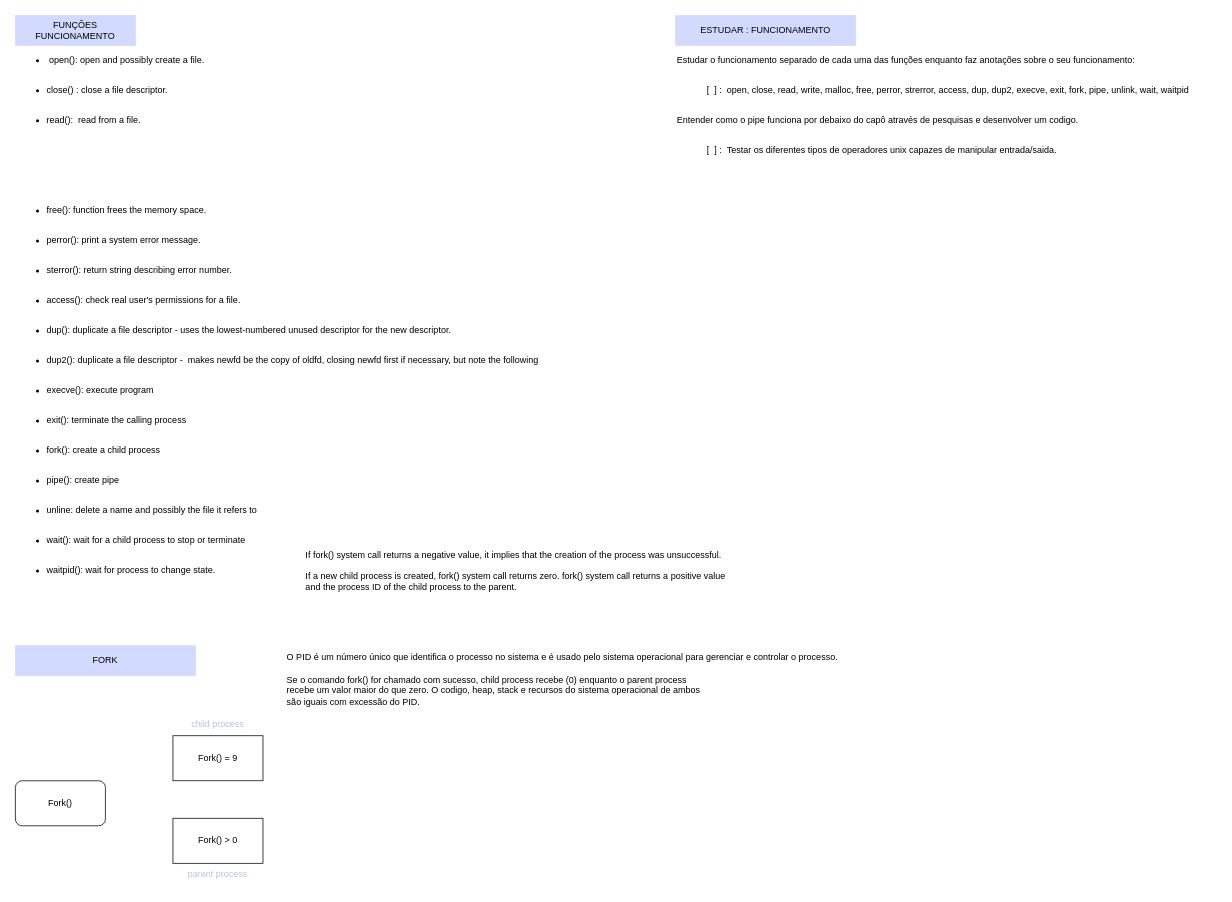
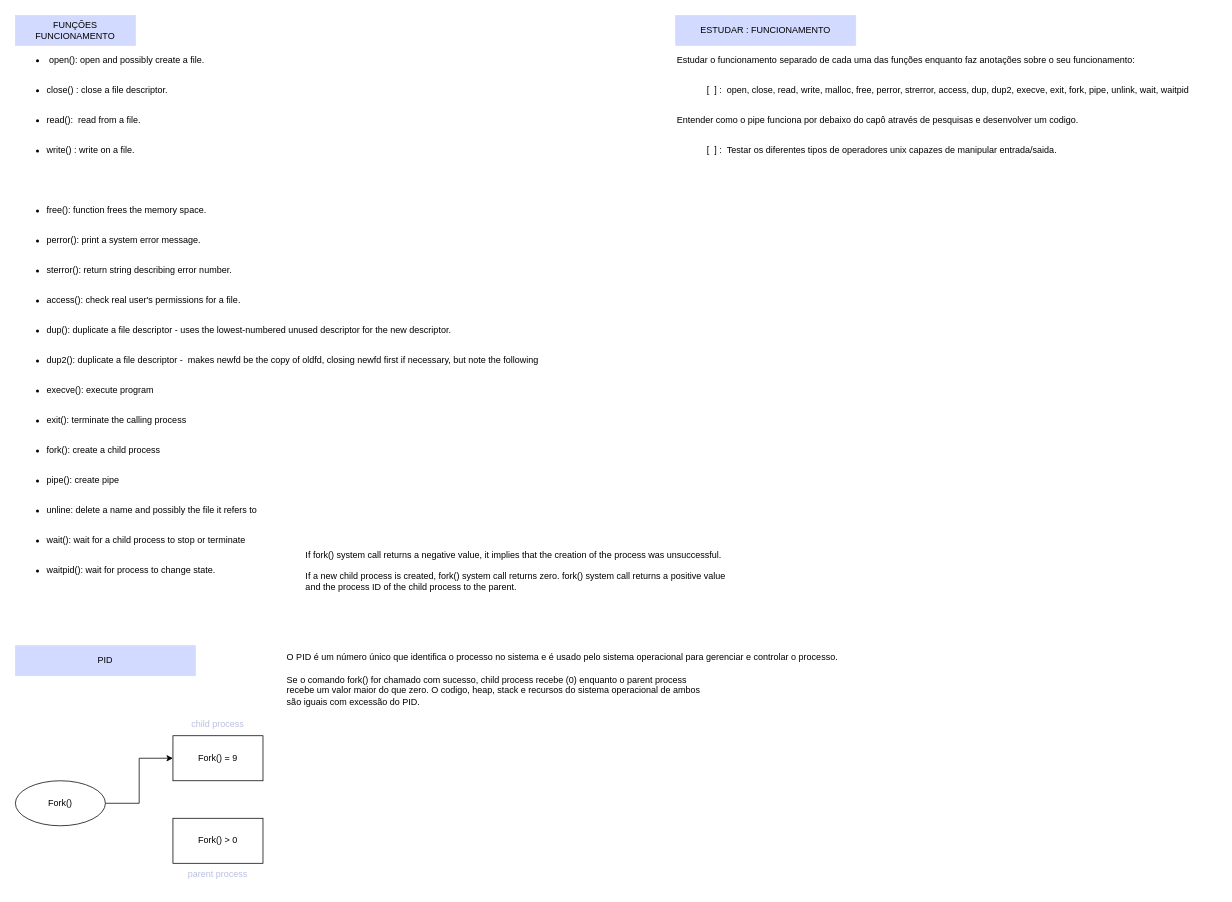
  <mxCell id="0" />
  <mxCell id="1" parent="0" />
  <mxCell id="2" value="FUNÇÕES FUNCIONAMENTO" style="text;html=1;align=center;verticalAlign=middle;whiteSpace=wrap;rounded=0;fillColor=#D2DAFF;strokeColor=#D2DAFF;" parent="1" vertex="1"><mxGeometry x="20" y="20" width="160" height="40" as="geometry" /></mxCell>
  <mxCell id="3" value="&lt;ul&gt;&lt;li&gt;&amp;nbsp;open():&amp;nbsp;open and possibly create a file.&lt;/li&gt;&lt;/ul&gt;" style="text;html=1;strokeColor=none;fillColor=none;align=left;verticalAlign=middle;whiteSpace=wrap;rounded=0;" parent="1" vertex="1"><mxGeometry x="20" y="60" width="360" height="40" as="geometry" /></mxCell>
  <mxCell id="4" value="&lt;ul&gt;&lt;li&gt;close() : close a file descriptor.&lt;br&gt;&lt;/li&gt;&lt;/ul&gt;" style="text;html=1;strokeColor=none;fillColor=none;align=left;verticalAlign=middle;whiteSpace=wrap;rounded=0;" parent="1" vertex="1"><mxGeometry x="20" y="100" width="360" height="40" as="geometry" /></mxCell>
  <mxCell id="5" value="&lt;ul&gt;&lt;li&gt;read():&amp;nbsp; read from a file.&lt;br&gt;&lt;/li&gt;&lt;/ul&gt;" style="text;html=1;strokeColor=none;fillColor=none;align=left;verticalAlign=middle;whiteSpace=wrap;rounded=0;" parent="1" vertex="1"><mxGeometry x="20" y="140" width="360" height="40" as="geometry" /></mxCell>
+ <mxCell id="6" value="&lt;ul&gt;&lt;li&gt;write() : write on a file.&lt;br&gt;&lt;/li&gt;&lt;/ul&gt;" style="text;html=1;strokeColor=none;fillColor=none;align=left;verticalAlign=middle;whiteSpace=wrap;rounded=0;" parent="1" vertex="1"><mxGeometry x="20" y="180" width="360" height="40" as="geometry" /></mxCell>
  <mxCell id="7" value="&lt;ul&gt;&lt;li&gt;free(): function frees the memory space.&lt;br&gt;&lt;/li&gt;&lt;/ul&gt;" style="text;html=1;strokeColor=none;fillColor=none;align=left;verticalAlign=middle;whiteSpace=wrap;rounded=0;" parent="1" vertex="1"><mxGeometry x="20" y="260" width="360" height="40" as="geometry" /></mxCell>
  <mxCell id="8" value="&lt;ul&gt;&lt;li&gt;perror(): print a system error message.&lt;/li&gt;&lt;/ul&gt;" style="text;html=1;strokeColor=none;fillColor=none;align=left;verticalAlign=middle;whiteSpace=wrap;rounded=0;" parent="1" vertex="1"><mxGeometry x="20" y="300" width="360" height="40" as="geometry" /></mxCell>
  <mxCell id="9" value="&lt;ul&gt;&lt;li&gt;sterror(): return string describing error number.&lt;/li&gt;&lt;/ul&gt;" style="text;html=1;strokeColor=none;fillColor=none;align=left;verticalAlign=middle;whiteSpace=wrap;rounded=0;" parent="1" vertex="1"><mxGeometry x="20" y="340" width="360" height="40" as="geometry" /></mxCell>
  <mxCell id="10" value="&lt;ul&gt;&lt;li&gt;access(): check real user's permissions for a file.&lt;/li&gt;&lt;/ul&gt;" style="text;html=1;strokeColor=none;fillColor=none;align=left;verticalAlign=middle;whiteSpace=wrap;rounded=0;" parent="1" vertex="1"><mxGeometry x="20" y="380" width="360" height="40" as="geometry" /></mxCell>
  <mxCell id="11" value="&lt;ul&gt;&lt;li&gt;dup(): duplicate a file descriptor - uses the lowest-numbered unused descriptor for the new descriptor.&lt;/li&gt;&lt;/ul&gt;" style="text;html=1;strokeColor=none;fillColor=none;align=left;verticalAlign=middle;whiteSpace=wrap;rounded=0;" parent="1" vertex="1"><mxGeometry x="20" y="420" width="720" height="40" as="geometry" /></mxCell>
  <mxCell id="12" value="&lt;ul&gt;&lt;li&gt;dup2(): duplicate a file descriptor -&amp;nbsp;&amp;nbsp;makes newfd be the copy of oldfd, closing newfd first if necessary, but note the following&lt;/li&gt;&lt;/ul&gt;" style="text;html=1;strokeColor=none;fillColor=none;align=left;verticalAlign=middle;whiteSpace=wrap;rounded=0;" parent="1" vertex="1"><mxGeometry x="20" y="460" width="720" height="40" as="geometry" /></mxCell>
  <mxCell id="13" value="&lt;ul&gt;&lt;li&gt;execve(): execute program&lt;/li&gt;&lt;/ul&gt;" style="text;html=1;strokeColor=none;fillColor=none;align=left;verticalAlign=middle;whiteSpace=wrap;rounded=0;" parent="1" vertex="1"><mxGeometry x="20" y="500" width="720" height="40" as="geometry" /></mxCell>
  <mxCell id="14" value="&lt;ul&gt;&lt;li&gt;exit(): terminate the calling process&lt;/li&gt;&lt;/ul&gt;" style="text;html=1;strokeColor=none;fillColor=none;align=left;verticalAlign=middle;whiteSpace=wrap;rounded=0;" parent="1" vertex="1"><mxGeometry x="20" y="540" width="720" height="40" as="geometry" /></mxCell>
  <mxCell id="15" value="&lt;ul&gt;&lt;li&gt;fork(): create a child process&lt;/li&gt;&lt;/ul&gt;" style="text;html=1;strokeColor=none;fillColor=none;align=left;verticalAlign=middle;whiteSpace=wrap;rounded=0;" parent="1" vertex="1"><mxGeometry x="20" y="580" width="720" height="40" as="geometry" /></mxCell>
  <mxCell id="16" value="&lt;ul&gt;&lt;li&gt;pipe(): create pipe&lt;/li&gt;&lt;/ul&gt;" style="text;html=1;strokeColor=none;fillColor=none;align=left;verticalAlign=middle;whiteSpace=wrap;rounded=0;" parent="1" vertex="1"><mxGeometry x="20" y="620" width="720" height="40" as="geometry" /></mxCell>
  <mxCell id="17" value="&lt;ul&gt;&lt;li&gt;unline: delete a name and possibly the file it refers to&lt;/li&gt;&lt;/ul&gt;" style="text;html=1;strokeColor=none;fillColor=none;align=left;verticalAlign=middle;whiteSpace=wrap;rounded=0;" parent="1" vertex="1"><mxGeometry x="20" y="660" width="720" height="40" as="geometry" /></mxCell>
  <mxCell id="18" value="&lt;ul&gt;&lt;li&gt;wait(): wait for a child process to stop or terminate&lt;/li&gt;&lt;/ul&gt;" style="text;html=1;strokeColor=none;fillColor=none;align=left;verticalAlign=middle;whiteSpace=wrap;rounded=0;" parent="1" vertex="1"><mxGeometry x="20" y="700" width="720" height="40" as="geometry" /></mxCell>
  <mxCell id="19" value="&lt;ul&gt;&lt;li&gt;waitpid(): wait for process to change state.&lt;/li&gt;&lt;/ul&gt;" style="text;html=1;strokeColor=none;fillColor=none;align=left;verticalAlign=middle;whiteSpace=wrap;rounded=0;" parent="1" vertex="1"><mxGeometry x="20" y="740" width="720" height="40" as="geometry" /></mxCell>
  <mxCell id="20" value="ESTUDAR : FUNCIONAMENTO" style="text;html=1;align=center;verticalAlign=middle;whiteSpace=wrap;rounded=0;fillColor=#D2DAFF;strokeColor=#D2DAFF;" parent="1" vertex="1"><mxGeometry x="900" y="20" width="240" height="40" as="geometry" /></mxCell>
  <mxCell id="21" value="[&amp;nbsp; ] :&amp;nbsp;&amp;nbsp;open, close, read, write, malloc, free, perror, strerror, access, dup, dup2, execve, exit, fork, pipe, unlink, wait, waitpid" style="text;html=1;strokeColor=none;fillColor=none;align=left;verticalAlign=middle;whiteSpace=wrap;rounded=0;" parent="1" vertex="1"><mxGeometry x="940" y="100" width="680" height="40" as="geometry" /></mxCell>
  <mxCell id="22" value="Estudar o funcionamento separado de cada uma das funções enquanto faz anotações sobre o seu funcionamento:" style="text;html=1;strokeColor=none;fillColor=none;align=left;verticalAlign=middle;whiteSpace=wrap;rounded=0;" parent="1" vertex="1"><mxGeometry x="900" y="60" width="680" height="40" as="geometry" /></mxCell>
  <mxCell id="23" value="[&amp;nbsp; ] :&amp;nbsp;&amp;nbsp;Testar os diferentes tipos de operadores unix capazes de manipular entrada/saida." style="text;html=1;strokeColor=none;fillColor=none;align=left;verticalAlign=middle;whiteSpace=wrap;rounded=0;" parent="1" vertex="1"><mxGeometry x="940" y="180" width="680" height="40" as="geometry" /></mxCell>
  <mxCell id="24" value="Entender como o pipe funciona por debaixo do capô através de pesquisas e desenvolver um codigo." style="text;html=1;strokeColor=none;fillColor=none;align=left;verticalAlign=middle;whiteSpace=wrap;rounded=0;" parent="1" vertex="1"><mxGeometry x="900" y="140" width="680" height="40" as="geometry" /></mxCell>
- <mxCell id="25" value="FORK" style="text;html=1;align=center;verticalAlign=middle;whiteSpace=wrap;rounded=0;fillColor=#D2DAFF;strokeColor=#D2DAFF;" vertex="1" parent="1"><mxGeometry x="20" y="860" width="240" height="40" as="geometry" /></mxCell>
- <mxCell id="27" value="Fork()" style="rounded=1;whiteSpace=wrap;html=1;" vertex="1" parent="1"><mxGeometry x="20" y="1040" width="120" height="60" as="geometry" /></mxCell>
+ <mxCell id="25" value="PID" style="text;html=1;align=center;verticalAlign=middle;whiteSpace=wrap;rounded=0;fillColor=#D2DAFF;strokeColor=#D2DAFF;" vertex="1" parent="1"><mxGeometry x="20" y="860" width="240" height="40" as="geometry" /></mxCell>
+ <mxCell id="26" style="edgeStyle=orthogonalEdgeStyle;rounded=0;orthogonalLoop=1;jettySize=auto;html=1;exitX=1;exitY=0.5;exitDx=0;exitDy=0;entryX=0;entryY=0.5;entryDx=0;entryDy=0;" edge="1" parent="1" source="27" target="28"><mxGeometry relative="1" as="geometry" /></mxCell>
+ <mxCell id="27" value="Fork()" style="ellipse;whiteSpace=wrap;html=1;" vertex="1" parent="1"><mxGeometry x="20" y="1040" width="120" height="60" as="geometry" /></mxCell>
  <mxCell id="28" value="Fork() = 9" style="rounded=0;whiteSpace=wrap;html=1;" vertex="1" parent="1"><mxGeometry x="230" y="980" width="120" height="60" as="geometry" /></mxCell>
  <mxCell id="29" value="Fork() &amp;gt; 0" style="rounded=0;whiteSpace=wrap;html=1;" vertex="1" parent="1"><mxGeometry x="230" y="1090" width="120" height="60" as="geometry" /></mxCell>
  <mxCell id="30" value="&lt;p style=&quot;line-height: 130%;&quot;&gt;&lt;font color=&quot;#b9c0e0&quot;&gt;child process&lt;/font&gt;&lt;/p&gt;" style="text;html=1;strokeColor=none;fillColor=none;align=center;verticalAlign=middle;whiteSpace=wrap;rounded=0;" vertex="1" parent="1"><mxGeometry x="240" y="950" width="100" height="30" as="geometry" /></mxCell>
  <mxCell id="31" value="&lt;p style=&quot;line-height: 130%;&quot;&gt;&lt;font color=&quot;#b9c0e0&quot;&gt;parent process&lt;/font&gt;&lt;/p&gt;" style="text;html=1;strokeColor=none;fillColor=none;align=center;verticalAlign=middle;whiteSpace=wrap;rounded=0;" vertex="1" parent="1"><mxGeometry x="240" y="1150" width="100" height="30" as="geometry" /></mxCell>
  <mxCell id="32" value="O PID é um número único que identifica o processo no sistema e é usado pelo sistema operacional para gerenciar e controlar o processo." style="text;html=1;strokeColor=none;fillColor=none;align=left;verticalAlign=middle;whiteSpace=wrap;rounded=0;" vertex="1" parent="1"><mxGeometry x="380" y="860" width="760" height="30" as="geometry" /></mxCell>
  <mxCell id="33" value="Se o comando fork() for chamado com sucesso, child process recebe (0) enquanto o parent process recebe um valor maior do que zero. O codigo, heap, stack e recursos do sistema operacional de ambos são iguais com excessão do PID." style="text;html=1;strokeColor=none;fillColor=none;align=left;verticalAlign=middle;whiteSpace=wrap;rounded=0;" vertex="1" parent="1"><mxGeometry x="380" y="890" width="570" height="60" as="geometry" /></mxCell>
  <mxCell id="34" value="If fork() system call returns a negative value, it implies that the creation of the process was unsuccessful.&lt;br&gt;&lt;br&gt;If a new child process is created, fork() system call returns zero. fork() system call returns a positive value and the process ID of the child process to the parent." style="text;html=1;strokeColor=none;fillColor=none;align=left;verticalAlign=middle;whiteSpace=wrap;rounded=0;" vertex="1" parent="1"><mxGeometry x="405" y="730" width="570" height="60" as="geometry" /></mxCell>
